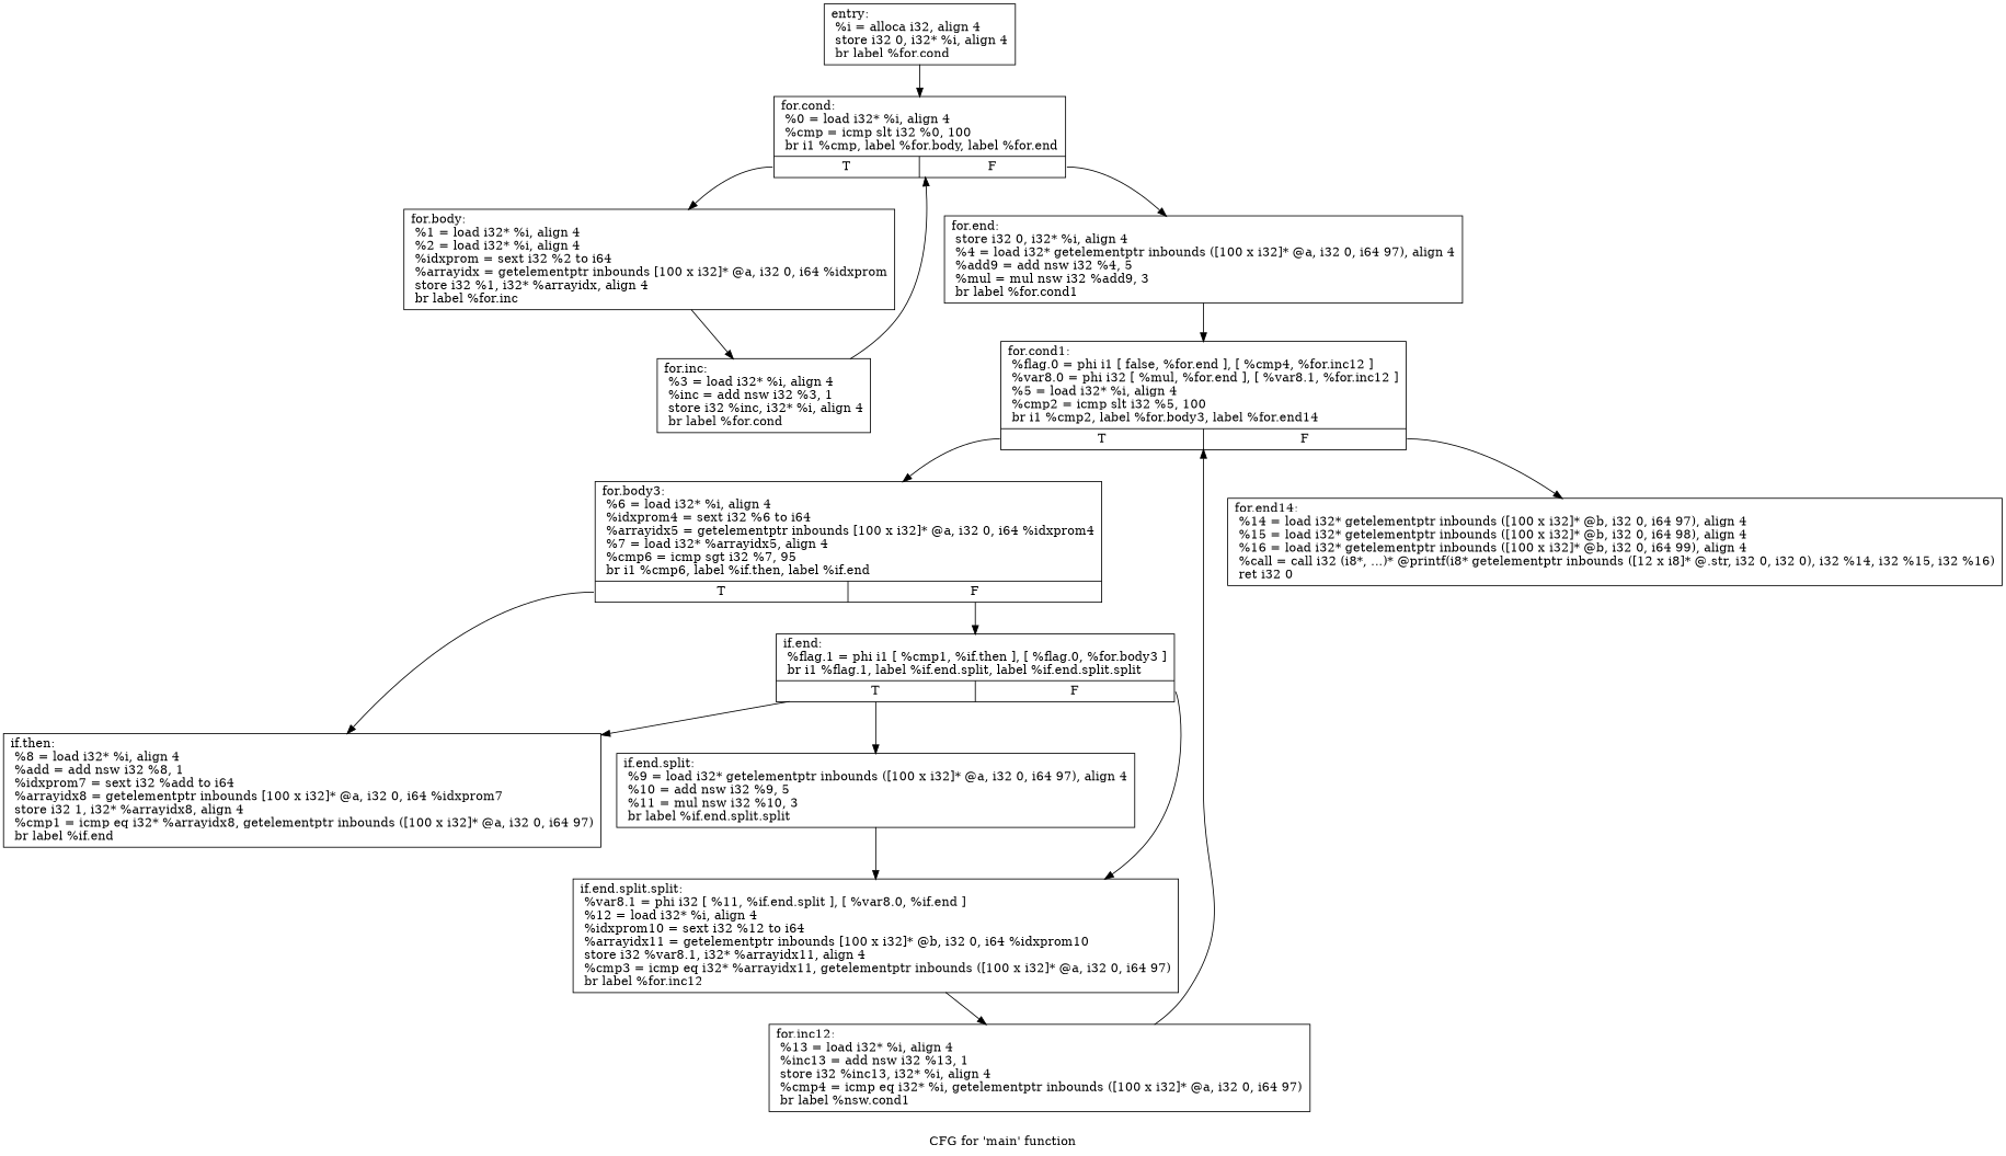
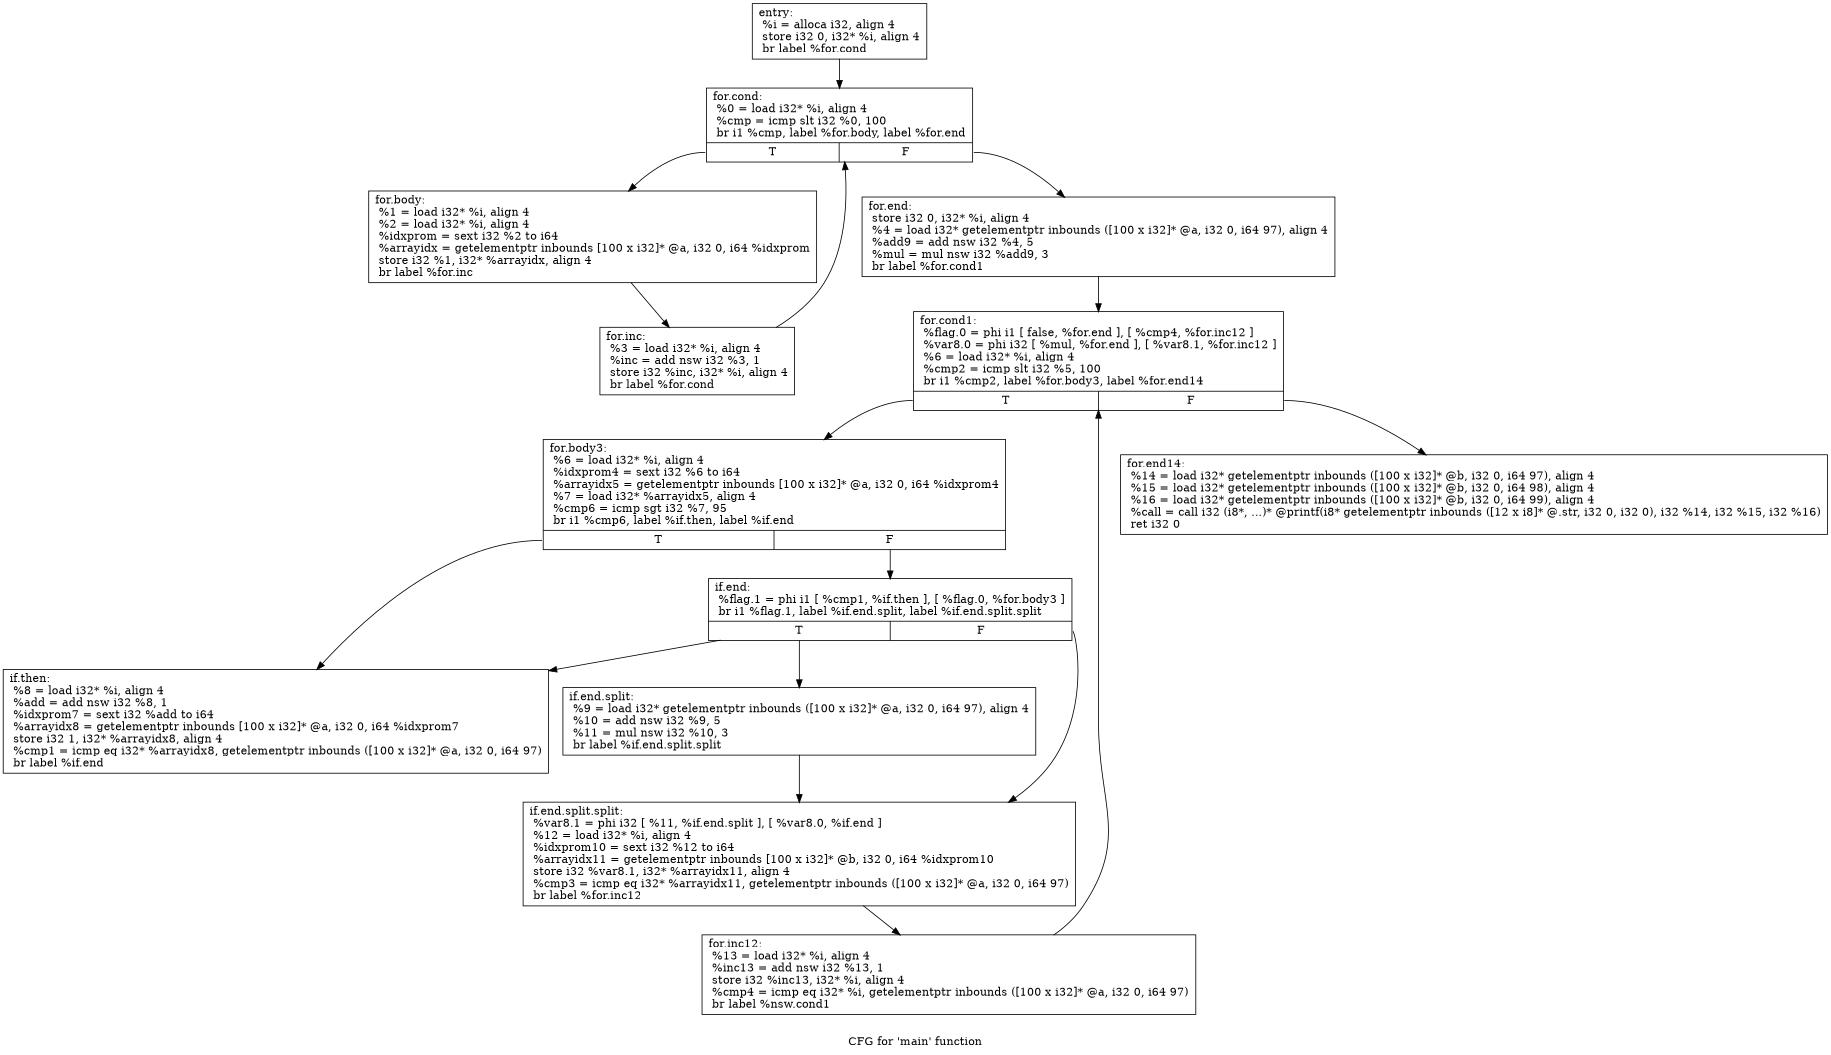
  digraph {
    label="CFG for 'main' function"
    node [shape=record]
    n1 [label="{entry:\l  %i = alloca i32, align 4\l  store i32 0, i32* %i, align 4\l  br label %for.cond\l}"]
    n2 [label="{for.cond:                                         \l  %0 = load i32* %i, align 4\l  %cmp = icmp slt i32 %0, 100\l  br i1 %cmp, label %for.body, label %for.end\l|{<s0>T|<s1>F}}"]
    n3 [label="{for.body:                                         \l  %1 = load i32* %i, align 4\l  %2 = load i32* %i, align 4\l  %idxprom = sext i32 %2 to i64\l  %arrayidx = getelementptr inbounds [100 x i32]* @a, i32 0, i64 %idxprom\l  store i32 %1, i32* %arrayidx, align 4\l  br label %for.inc\l}"]
    n4 [label="{for.end:                                          \l  store i32 0, i32* %i, align 4\l  %4 = load i32* getelementptr inbounds ([100 x i32]* @a, i32 0, i64 97), align 4\l  %add9 = add nsw i32 %4, 5\l  %mul = mul nsw i32 %add9, 3\l  br label %for.cond1\l}"]
    n5 [label="{for.inc:                                          \l  %3 = load i32* %i, align 4\l  %inc = add nsw i32 %3, 1\l  store i32 %inc, i32* %i, align 4\l  br label %for.cond\l}"]
-   n6 [label="{for.cond1:                                        \l  %flag.0 = phi i1 [ false, %for.end ], [ %cmp4, %for.inc12 ]\l  %var8.0 = phi i32 [ %mul, %for.end ], [ %var8.1, %for.inc12 ]\l  %5 = load i32* %i, align 4\l  %cmp2 = icmp slt i32 %5, 100\l  br i1 %cmp2, label %for.body3, label %for.end14\l|{<s0>T|<s1>F}}"]
+   n6 [label="{for.cond1:                                        \l  %flag.0 = phi i1 [ false, %for.end ], [ %cmp4, %for.inc12 ]\l  %var8.0 = phi i32 [ %mul, %for.end ], [ %var8.1, %for.inc12 ]\l  %6 = load i32* %i, align 4\l  %cmp2 = icmp slt i32 %5, 100\l  br i1 %cmp2, label %for.body3, label %for.end14\l|{<s0>T|<s1>F}}"]
    n7 [label="{for.body3:                                        \l  %6 = load i32* %i, align 4\l  %idxprom4 = sext i32 %6 to i64\l  %arrayidx5 = getelementptr inbounds [100 x i32]* @a, i32 0, i64 %idxprom4\l  %7 = load i32* %arrayidx5, align 4\l  %cmp6 = icmp sgt i32 %7, 95\l  br i1 %cmp6, label %if.then, label %if.end\l|{<s0>T|<s1>F}}"]
    n8 [label="{for.end14:                                        \l  %14 = load i32* getelementptr inbounds ([100 x i32]* @b, i32 0, i64 97), align 4\l  %15 = load i32* getelementptr inbounds ([100 x i32]* @b, i32 0, i64 98), align 4\l  %16 = load i32* getelementptr inbounds ([100 x i32]* @b, i32 0, i64 99), align 4\l  %call = call i32 (i8*, ...)* @printf(i8* getelementptr inbounds ([12 x i8]* @.str, i32 0, i32 0), i32 %14, i32 %15, i32 %16)\l  ret i32 0\l}"]
    n9 [label="{if.then:                                          \l  %8 = load i32* %i, align 4\l  %add = add nsw i32 %8, 1\l  %idxprom7 = sext i32 %add to i64\l  %arrayidx8 = getelementptr inbounds [100 x i32]* @a, i32 0, i64 %idxprom7\l  store i32 1, i32* %arrayidx8, align 4\l  %cmp1 = icmp eq i32* %arrayidx8, getelementptr inbounds ([100 x i32]* @a, i32 0, i64 97)\l  br label %if.end\l}"]
    n10 [label="{if.end:                                           \l  %flag.1 = phi i1 [ %cmp1, %if.then ], [ %flag.0, %for.body3 ]\l  br i1 %flag.1, label %if.end.split, label %if.end.split.split\l|{<s0>T|<s1>F}}"]
    n11 [label="{if.end.split:                                     \l  %9 = load i32* getelementptr inbounds ([100 x i32]* @a, i32 0, i64 97), align 4\l  %10 = add nsw i32 %9, 5\l  %11 = mul nsw i32 %10, 3\l  br label %if.end.split.split\l}"]
    n12 [label="{if.end.split.split:                               \l  %var8.1 = phi i32 [ %11, %if.end.split ], [ %var8.0, %if.end ]\l  %12 = load i32* %i, align 4\l  %idxprom10 = sext i32 %12 to i64\l  %arrayidx11 = getelementptr inbounds [100 x i32]* @b, i32 0, i64 %idxprom10\l  store i32 %var8.1, i32* %arrayidx11, align 4\l  %cmp3 = icmp eq i32* %arrayidx11, getelementptr inbounds ([100 x i32]* @a, i32 0, i64 97)\l  br label %for.inc12\l}"]
    n13 [label="{for.inc12:                                        \l  %13 = load i32* %i, align 4\l  %inc13 = add nsw i32 %13, 1\l  store i32 %inc13, i32* %i, align 4\l  %cmp4 = icmp eq i32* %i, getelementptr inbounds ([100 x i32]* @a, i32 0, i64 97)\l  br label %nsw.cond1\l}"]
    n1 -> n2
    n2 -> n3 [tailport=s0]
    n2 -> n4 [tailport=s1]
    n3 -> n5
    n4 -> n6
    n5 -> n2
    n6 -> n7 [tailport=s0]
    n6 -> n8 [tailport=s1]
    n7 -> n9 [tailport=s0]
    n7 -> n10 [tailport=s1]
    n10 -> n9
    n10 -> n11 [tailport=s0]
    n10 -> n12 [tailport=s1]
    n11 -> n12
    n12 -> n13
    n13 -> n6
  }
